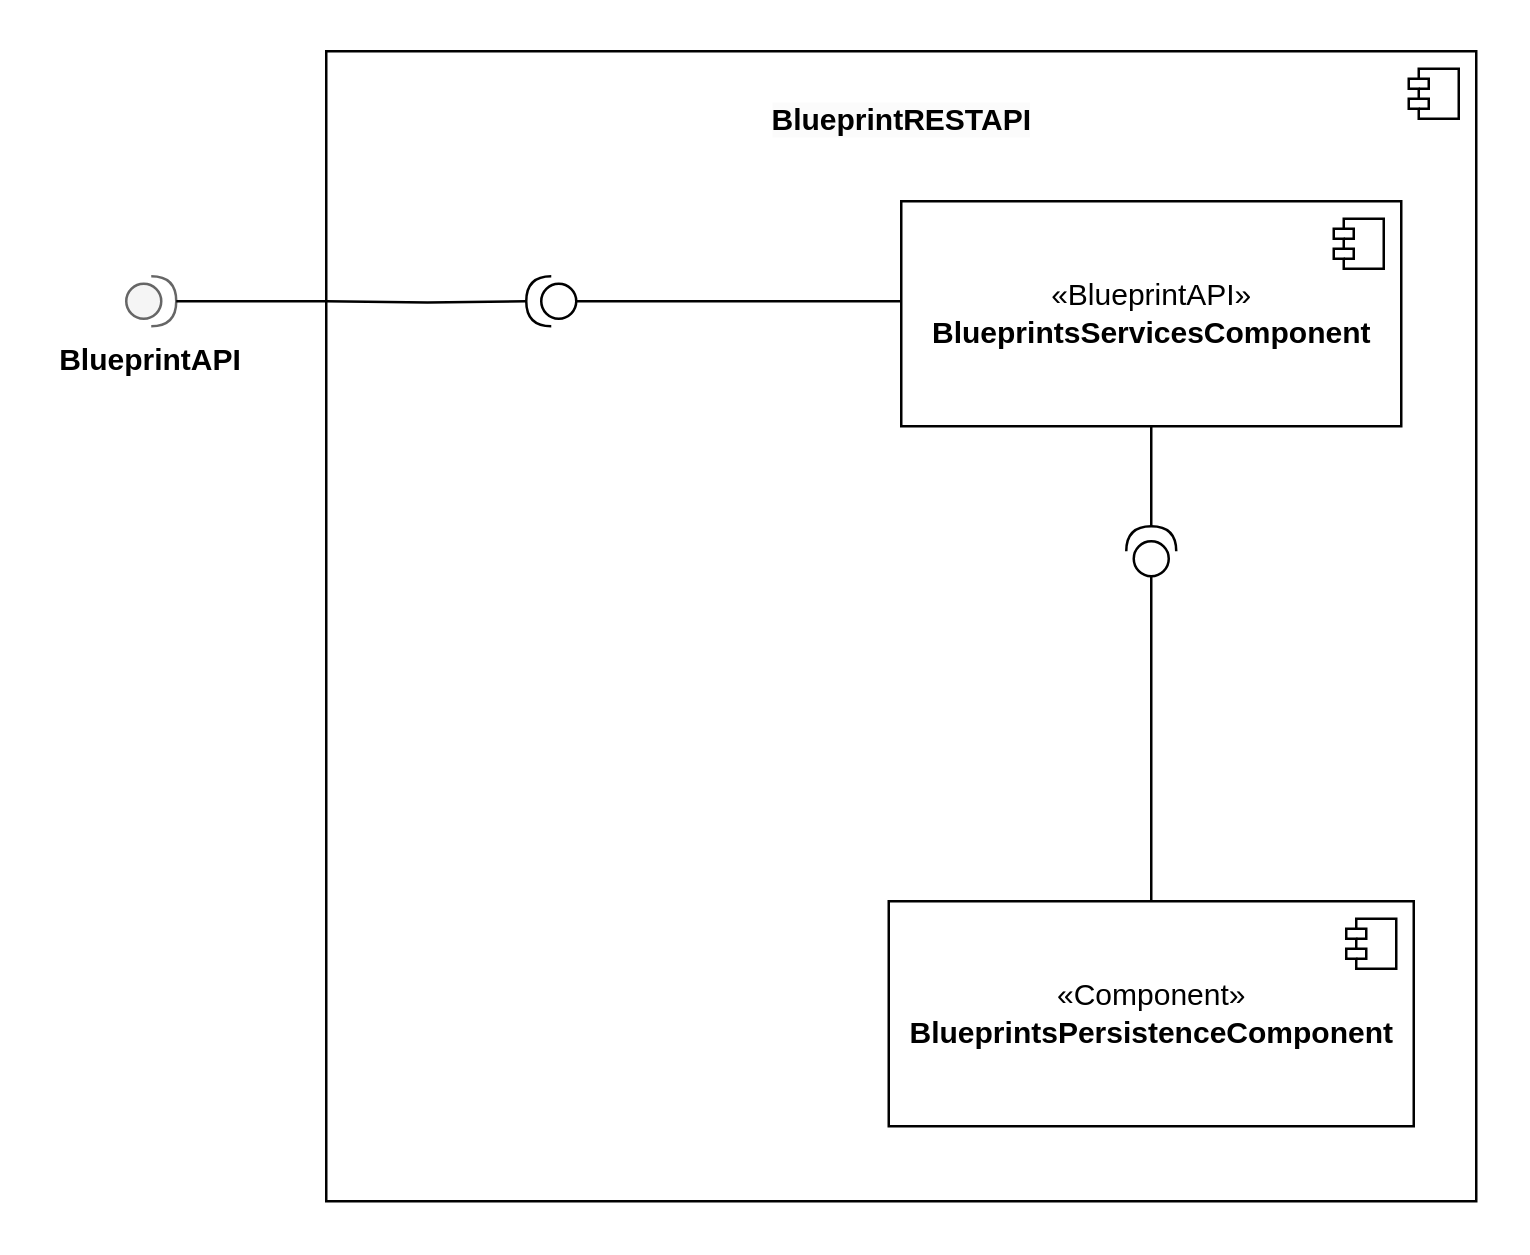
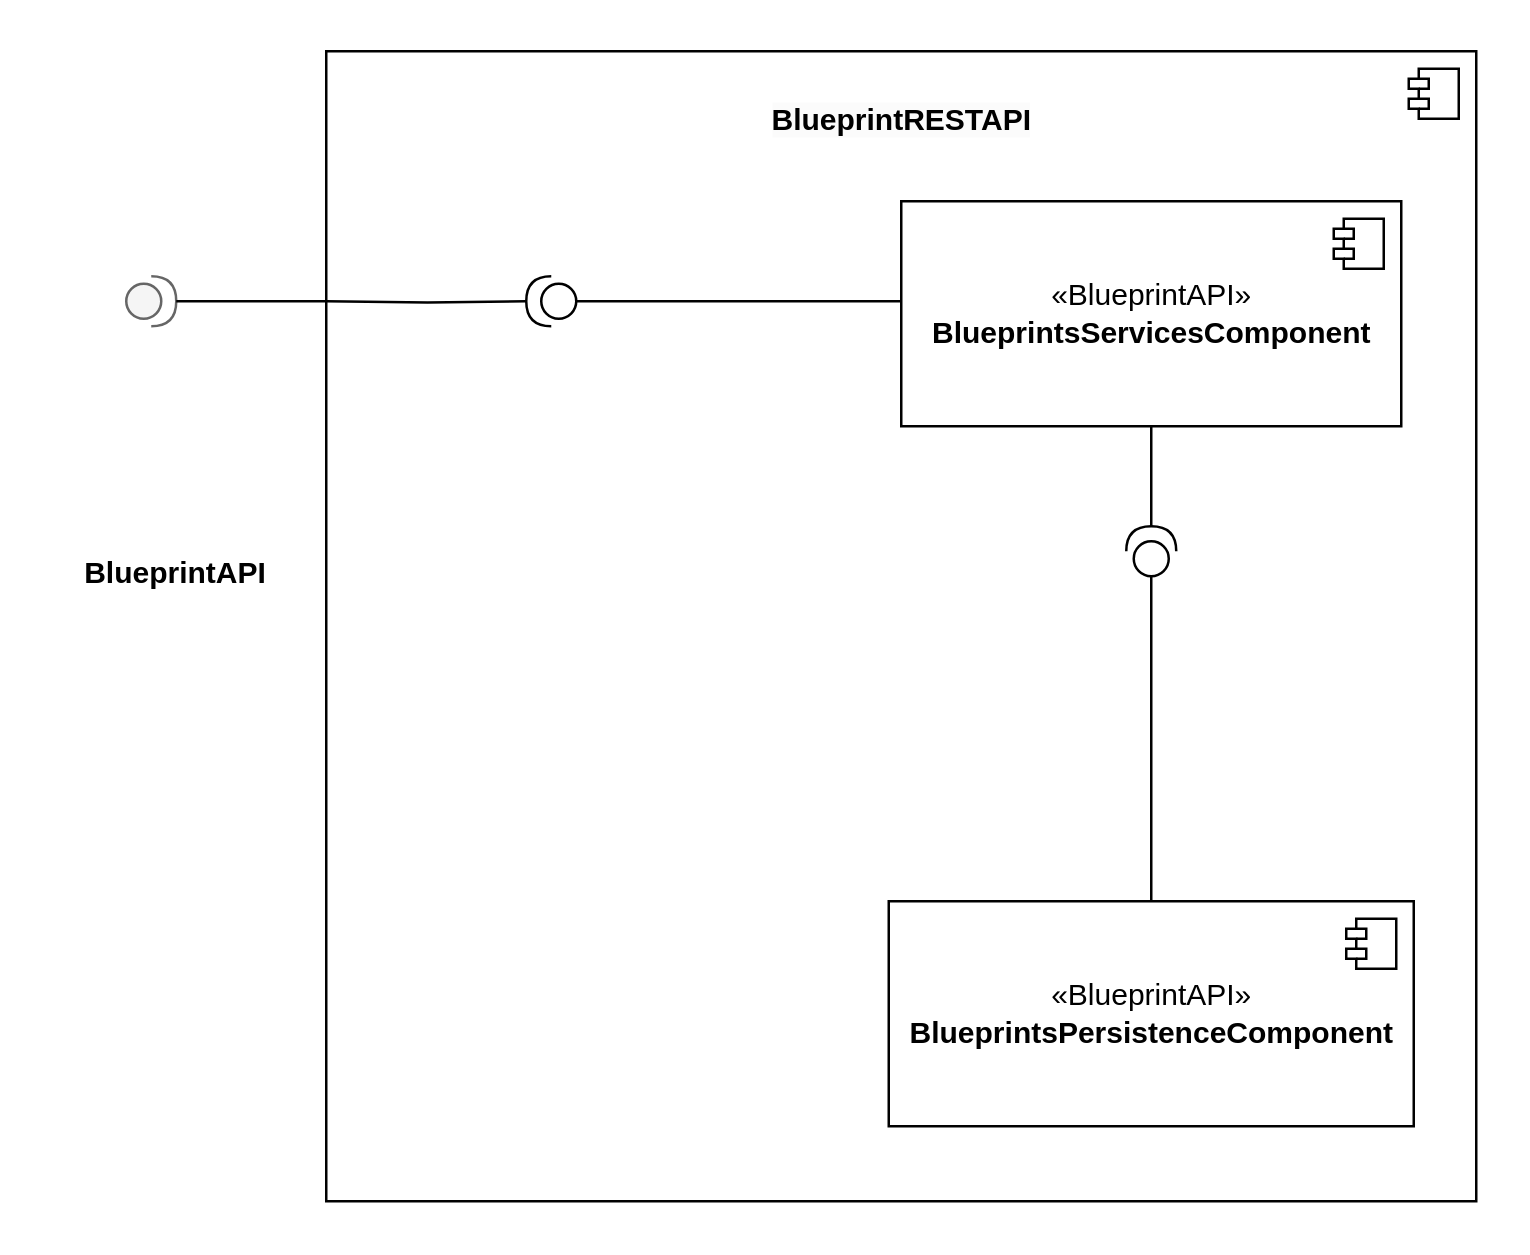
  <mxCell id="0" />
  <mxCell id="1" parent="0" />
  <mxCell id="2" value="&lt;br&gt;&lt;span style=&quot;color: rgb(0, 0, 0); font-family: Helvetica; font-size: 12px; font-style: normal; font-variant-ligatures: normal; font-variant-caps: normal; font-weight: 700; letter-spacing: normal; orphans: 2; text-align: center; text-indent: 0px; text-transform: none; widows: 2; word-spacing: 0px; -webkit-text-stroke-width: 0px; background-color: rgb(251, 251, 251); text-decoration-thickness: initial; text-decoration-style: initial; text-decoration-color: initial; float: none; display: inline !important;&quot;&gt;BlueprintRESTAPI&lt;/span&gt;&lt;br&gt;" style="html=1;dropTarget=0;rounded=0;verticalAlign=top;" vertex="1" parent="1"><mxGeometry x="130" y="20" width="460" height="460" as="geometry" /></mxCell>
  <mxCell id="3" value="" style="shape=module;jettyWidth=8;jettyHeight=4;" vertex="1" parent="2"><mxGeometry x="1" width="20" height="20" relative="1" as="geometry"><mxPoint x="-27" y="7" as="offset" /></mxGeometry></mxCell>
  <mxCell id="4" value="«BlueprintAPI»&lt;br&gt;&lt;b&gt;BlueprintsServicesComponent&lt;/b&gt;" style="html=1;dropTarget=0;rounded=0;" vertex="1" parent="1"><mxGeometry x="360" y="80" width="200" height="90" as="geometry" /></mxCell>
  <mxCell id="5" value="" style="shape=module;jettyWidth=8;jettyHeight=4;rounded=0;" vertex="1" parent="4"><mxGeometry x="1" width="20" height="20" relative="1" as="geometry"><mxPoint x="-27" y="7" as="offset" /></mxGeometry></mxCell>
  <mxCell id="6" value="" style="shape=providedRequiredInterface;html=1;verticalLabelPosition=bottom;sketch=0;rounded=0;rotation=-90;" vertex="1" parent="1"><mxGeometry x="450" y="210" width="20" height="20" as="geometry" /></mxCell>
  <mxCell id="7" value="" style="endArrow=none;html=1;edgeStyle=orthogonalEdgeStyle;rounded=0;exitX=0.5;exitY=1;exitDx=0;exitDy=0;entryX=1;entryY=0.5;entryDx=0;entryDy=0;entryPerimeter=0;" edge="1" parent="1" source="4" target="6"><mxGeometry relative="1" as="geometry"><mxPoint x="340" y="240" as="sourcePoint" /><mxPoint x="500" y="240" as="targetPoint" /></mxGeometry></mxCell>
- <mxCell id="8" value="«Component»&lt;br&gt;&lt;b style=&quot;border-color: var(--border-color);&quot;&gt;BlueprintsPersistenceComponent&lt;/b&gt;" style="html=1;dropTarget=0;rounded=0;" vertex="1" parent="1"><mxGeometry x="355" y="360" width="210" height="90" as="geometry" /></mxCell>
+ <mxCell id="8" value="«BlueprintAPI»&lt;br&gt;&lt;b style=&quot;border-color: var(--border-color);&quot;&gt;BlueprintsPersistenceComponent&lt;/b&gt;" style="html=1;dropTarget=0;rounded=0;" vertex="1" parent="1"><mxGeometry x="355" y="360" width="210" height="90" as="geometry" /></mxCell>
  <mxCell id="9" value="" style="shape=module;jettyWidth=8;jettyHeight=4;rounded=0;" vertex="1" parent="8"><mxGeometry x="1" width="20" height="20" relative="1" as="geometry"><mxPoint x="-27" y="7" as="offset" /></mxGeometry></mxCell>
  <mxCell id="10" value="" style="endArrow=none;html=1;edgeStyle=orthogonalEdgeStyle;rounded=0;exitX=0;exitY=0.5;exitDx=0;exitDy=0;entryX=0.5;entryY=0;entryDx=0;entryDy=0;exitPerimeter=0;" edge="1" parent="1" source="6" target="8"><mxGeometry relative="1" as="geometry"><mxPoint x="470" y="180" as="sourcePoint" /><mxPoint x="470" y="220" as="targetPoint" /></mxGeometry></mxCell>
  <mxCell id="11" value="" style="shape=providedRequiredInterface;html=1;verticalLabelPosition=bottom;sketch=0;rounded=0;rotation=-180;" vertex="1" parent="1"><mxGeometry x="210" y="110" width="20" height="20" as="geometry" /></mxCell>
  <mxCell id="12" value="" style="endArrow=none;html=1;edgeStyle=orthogonalEdgeStyle;rounded=0;exitX=0;exitY=0.5;exitDx=0;exitDy=0;exitPerimeter=0;" edge="1" parent="1" source="11"><mxGeometry relative="1" as="geometry"><mxPoint x="470" y="180" as="sourcePoint" /><mxPoint x="360" y="120" as="targetPoint" /></mxGeometry></mxCell>
  <mxCell id="13" value="" style="endArrow=none;html=1;edgeStyle=orthogonalEdgeStyle;rounded=0;entryX=1;entryY=0.5;entryDx=0;entryDy=0;entryPerimeter=0;" edge="1" parent="1" target="11"><mxGeometry relative="1" as="geometry"><mxPoint x="130" y="120" as="sourcePoint" /><mxPoint x="470" y="220" as="targetPoint" /></mxGeometry></mxCell>
  <mxCell id="14" value="" style="shape=providedRequiredInterface;html=1;verticalLabelPosition=bottom;sketch=0;rounded=0;fillColor=#f5f5f5;fontColor=#333333;strokeColor=#666666;" vertex="1" parent="1"><mxGeometry x="50" y="110" width="20" height="20" as="geometry" /></mxCell>
- <mxCell id="15" value="BlueprintAPI" style="text;align=center;fontStyle=1;verticalAlign=middle;spacingLeft=3;spacingRight=3;strokeColor=none;rotatable=0;points=[[0,0.5],[1,0.5]];portConstraint=eastwest;" vertex="1" parent="1"><mxGeometry x="20" y="130" width="80" height="26" as="geometry" /></mxCell>
+ <mxCell id="15" value="BlueprintAPI" style="text;align=center;fontStyle=1;verticalAlign=middle;spacingLeft=3;spacingRight=3;strokeColor=none;rotatable=0;points=[[0,0.5],[1,0.5]];portConstraint=eastwest;" vertex="1" parent="1"><mxGeometry x="30" y="215" width="80" height="26" as="geometry" /></mxCell>
  <mxCell id="16" value="" style="endArrow=none;html=1;edgeStyle=orthogonalEdgeStyle;rounded=0;exitX=1;exitY=0.5;exitDx=0;exitDy=0;exitPerimeter=0;" edge="1" parent="1" source="14"><mxGeometry relative="1" as="geometry"><mxPoint x="140" y="130" as="sourcePoint" /><mxPoint x="130" y="120" as="targetPoint" /></mxGeometry></mxCell>
